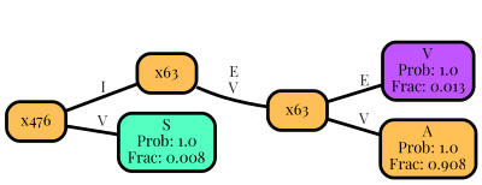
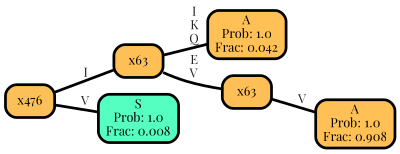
  graph {
    fontname="Playfair Display"
    rankdir=LR
    ranksep="0 equally"
    splines=straight
    node [color=black fillcolor="#ffc155" fontcolor=black fontname="Playfair Display" penwidth=3 shape=box style="filled, rounded"]
    edge [color=black fontcolor=grey14 fontname="Playfair Display" fontweight=bold penwidth=3]
+   n1 [label="A\nProb: 1.0\nFrac: 0.042"]
    n2 [fillcolor="#febf57" label=x63]
    n3 [fillcolor="#febf57" label=x63]
-   n4 [fillcolor="#c155ff" label="V\nProb: 1.0\nFrac: 0.013"]
    n5 [label="A\nProb: 1.0\nFrac: 0.908"]
    n6 [fillcolor="#fcc058" label=x476]
    n7 [fillcolor="#55ffc1" label="S\nProb: 1.0\nFrac: 0.008"]
    subgraph sub_1 {
      rank=same
    }
+   n2 -- n1 [label=" I\n K\n Q"]
    n2 -- n3 [label=" E\n V"]
-   n3 -- n4 [label=" E"]
    n3 -- n5 [label=" V"]
    n6 -- n2 [label=" I"]
    n6 -- n7 [label=" V"]
  }
